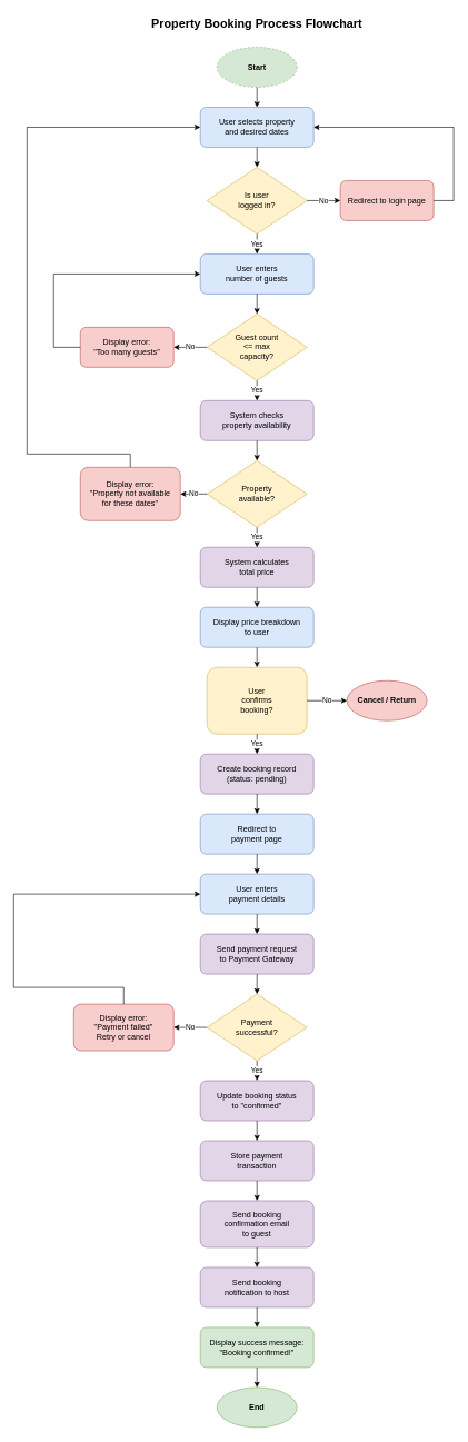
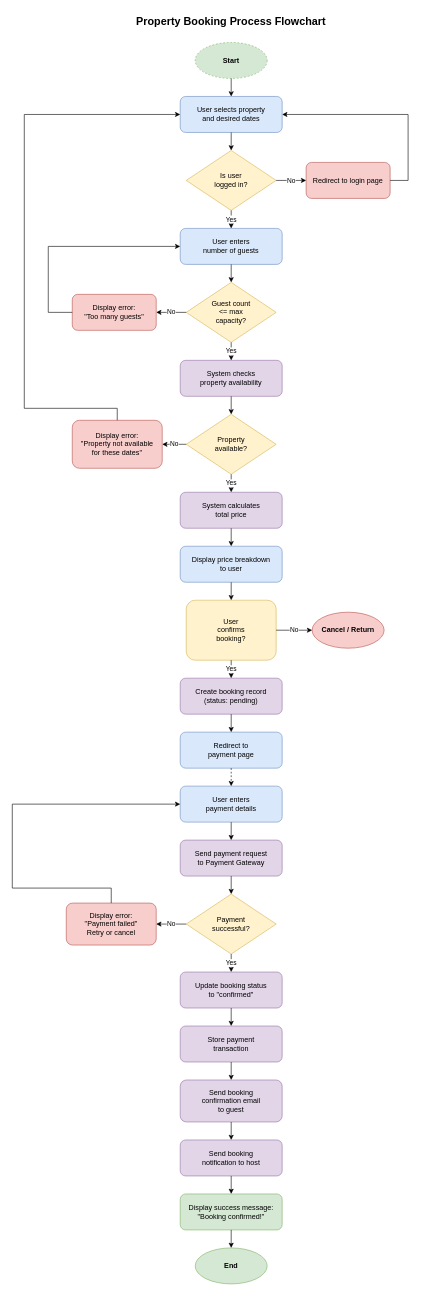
  <mxCell id="0" />
  <mxCell id="1" parent="0" />
  <mxCell id="2" value="Property Booking Process Flowchart" style="text;html=1;strokeColor=none;fillColor=none;align=center;verticalAlign=middle;whiteSpace=wrap;rounded=0;fontSize=18;fontStyle=1" vertex="1" parent="1"><mxGeometry x="185" y="20" width="400" height="30" as="geometry" /></mxCell>
  <mxCell id="3" value="Start" style="ellipse;whiteSpace=wrap;html=1;fillColor=#d5e8d4;strokeColor=#82b366;fontStyle=1;dashed=1;" vertex="1" parent="1"><mxGeometry x="325" y="70" width="120" height="60" as="geometry" /></mxCell>
  <mxCell id="4" value="User selects property&#10;and desired dates" style="rounded=1;whiteSpace=wrap;html=1;fillColor=#dae8fc;strokeColor=#6c8ebf;" vertex="1" parent="1"><mxGeometry x="300" y="160" width="170" height="60" as="geometry" /></mxCell>
  <mxCell id="5" value="Is user&#10;logged in?" style="rhombus;whiteSpace=wrap;html=1;fillColor=#fff2cc;strokeColor=#d6b656;" vertex="1" parent="1"><mxGeometry x="310" y="250" width="150" height="100" as="geometry" /></mxCell>
  <mxCell id="6" value="Redirect to login page" style="rounded=1;whiteSpace=wrap;html=1;fillColor=#f8cecc;strokeColor=#b85450;" vertex="1" parent="1"><mxGeometry x="510" y="270" width="140" height="60" as="geometry" /></mxCell>
  <mxCell id="7" value="User enters&#10;number of guests" style="rounded=1;whiteSpace=wrap;html=1;fillColor=#dae8fc;strokeColor=#6c8ebf;" vertex="1" parent="1"><mxGeometry x="300" y="380" width="170" height="60" as="geometry" /></mxCell>
  <mxCell id="8" value="Guest count&#10;&lt;= max&#10;capacity?" style="rhombus;whiteSpace=wrap;html=1;fillColor=#fff2cc;strokeColor=#d6b656;" vertex="1" parent="1"><mxGeometry x="310" y="470" width="150" height="100" as="geometry" /></mxCell>
  <mxCell id="9" value="Display error:&#10;&quot;Too many guests&quot;" style="rounded=1;whiteSpace=wrap;html=1;fillColor=#f8cecc;strokeColor=#b85450;" vertex="1" parent="1"><mxGeometry x="120" y="490" width="140" height="60" as="geometry" /></mxCell>
  <mxCell id="10" value="System checks&#10;property availability" style="rounded=1;whiteSpace=wrap;html=1;fillColor=#e1d5e7;strokeColor=#9673a6;" vertex="1" parent="1"><mxGeometry x="300" y="600" width="170" height="60" as="geometry" /></mxCell>
  <mxCell id="11" value="Property&#10;available?" style="rhombus;whiteSpace=wrap;html=1;fillColor=#fff2cc;strokeColor=#d6b656;" vertex="1" parent="1"><mxGeometry x="310" y="690" width="150" height="100" as="geometry" /></mxCell>
  <mxCell id="12" value="Display error:&#10;&quot;Property not available&#10;for these dates&quot;" style="rounded=1;whiteSpace=wrap;html=1;fillColor=#f8cecc;strokeColor=#b85450;" vertex="1" parent="1"><mxGeometry x="120" y="700" width="150" height="80" as="geometry" /></mxCell>
  <mxCell id="13" value="System calculates&#10;total price" style="rounded=1;whiteSpace=wrap;html=1;fillColor=#e1d5e7;strokeColor=#9673a6;" vertex="1" parent="1"><mxGeometry x="300" y="820" width="170" height="60" as="geometry" /></mxCell>
  <mxCell id="14" value="Display price breakdown&#10;to user" style="rounded=1;whiteSpace=wrap;html=1;fillColor=#dae8fc;strokeColor=#6c8ebf;" vertex="1" parent="1"><mxGeometry x="300" y="910" width="170" height="60" as="geometry" /></mxCell>
  <mxCell id="15" value="User&#10;confirms&#10;booking?" style="whiteSpace=wrap;html=1;fillColor=#fff2cc;strokeColor=#d6b656;rounded=1;" vertex="1" parent="1"><mxGeometry x="310" y="1000" width="150" height="100" as="geometry" /></mxCell>
  <mxCell id="16" value="Cancel / Return" style="ellipse;whiteSpace=wrap;html=1;fillColor=#f8cecc;strokeColor=#b85450;fontStyle=1" vertex="1" parent="1"><mxGeometry x="520" y="1020" width="120" height="60" as="geometry" /></mxCell>
  <mxCell id="17" value="Create booking record&#10;(status: pending)" style="rounded=1;whiteSpace=wrap;html=1;fillColor=#e1d5e7;strokeColor=#9673a6;" vertex="1" parent="1"><mxGeometry x="300" y="1130" width="170" height="60" as="geometry" /></mxCell>
  <mxCell id="18" value="Redirect to&#10;payment page" style="rounded=1;whiteSpace=wrap;html=1;fillColor=#dae8fc;strokeColor=#6c8ebf;" vertex="1" parent="1"><mxGeometry x="300" y="1220" width="170" height="60" as="geometry" /></mxCell>
  <mxCell id="19" value="User enters&#10;payment details" style="rounded=1;whiteSpace=wrap;html=1;fillColor=#dae8fc;strokeColor=#6c8ebf;" vertex="1" parent="1"><mxGeometry x="300" y="1310" width="170" height="60" as="geometry" /></mxCell>
  <mxCell id="20" value="Send payment request&#10;to Payment Gateway" style="rounded=1;whiteSpace=wrap;html=1;fillColor=#e1d5e7;strokeColor=#9673a6;" vertex="1" parent="1"><mxGeometry x="300" y="1400" width="170" height="60" as="geometry" /></mxCell>
  <mxCell id="21" value="Payment&#10;successful?" style="rhombus;whiteSpace=wrap;html=1;fillColor=#fff2cc;strokeColor=#d6b656;" vertex="1" parent="1"><mxGeometry x="310" y="1490" width="150" height="100" as="geometry" /></mxCell>
  <mxCell id="22" value="Display error:&#10;&quot;Payment failed&quot;&#10;Retry or cancel" style="rounded=1;whiteSpace=wrap;html=1;fillColor=#f8cecc;strokeColor=#b85450;" vertex="1" parent="1"><mxGeometry x="110" y="1505" width="150" height="70" as="geometry" /></mxCell>
  <mxCell id="23" value="Update booking status&#10;to &quot;confirmed&quot;" style="rounded=1;whiteSpace=wrap;html=1;fillColor=#e1d5e7;strokeColor=#9673a6;" vertex="1" parent="1"><mxGeometry x="300" y="1620" width="170" height="60" as="geometry" /></mxCell>
  <mxCell id="24" value="Store payment&#10;transaction" style="rounded=1;whiteSpace=wrap;html=1;fillColor=#e1d5e7;strokeColor=#9673a6;" vertex="1" parent="1"><mxGeometry x="300" y="1710" width="170" height="60" as="geometry" /></mxCell>
  <mxCell id="25" value="Send booking&#10;confirmation email&#10;to guest" style="rounded=1;whiteSpace=wrap;html=1;fillColor=#e1d5e7;strokeColor=#9673a6;" vertex="1" parent="1"><mxGeometry x="300" y="1800" width="170" height="70" as="geometry" /></mxCell>
  <mxCell id="26" value="Send booking&#10;notification to host" style="rounded=1;whiteSpace=wrap;html=1;fillColor=#e1d5e7;strokeColor=#9673a6;" vertex="1" parent="1"><mxGeometry x="300" y="1900" width="170" height="60" as="geometry" /></mxCell>
  <mxCell id="27" value="Display success message:&#10;&quot;Booking confirmed!&quot;" style="rounded=1;whiteSpace=wrap;html=1;fillColor=#d5e8d4;strokeColor=#82b366;" vertex="1" parent="1"><mxGeometry x="300" y="1990" width="170" height="60" as="geometry" /></mxCell>
  <mxCell id="28" value="End" style="ellipse;whiteSpace=wrap;html=1;fillColor=#d5e8d4;strokeColor=#82b366;fontStyle=1" vertex="1" parent="1"><mxGeometry x="325" y="2080" width="120" height="60" as="geometry" /></mxCell>
  <mxCell id="29" value="" style="endArrow=classic;html=1;rounded=0;" edge="1" parent="1" source="3" target="4"><mxGeometry width="50" height="50" relative="1" as="geometry"><mxPoint x="360" y="400" as="sourcePoint" /><mxPoint x="410" y="350" as="targetPoint" /></mxGeometry></mxCell>
  <mxCell id="30" value="" style="endArrow=classic;html=1;rounded=0;" edge="1" parent="1" source="4" target="5"><mxGeometry width="50" height="50" relative="1" as="geometry"><mxPoint x="360" y="400" as="sourcePoint" /><mxPoint x="410" y="350" as="targetPoint" /></mxGeometry></mxCell>
  <mxCell id="31" value="No" style="endArrow=classic;html=1;rounded=0;" edge="1" parent="1" source="5" target="6"><mxGeometry width="50" height="50" relative="1" as="geometry"><mxPoint x="470" y="300" as="sourcePoint" /><mxPoint x="510" y="300" as="targetPoint" /></mxGeometry></mxCell>
  <mxCell id="32" value="" style="endArrow=classic;html=1;rounded=0;exitX=1;exitY=0.5;entryX=1;entryY=0.5;" edge="1" parent="1" source="6" target="4"><mxGeometry width="50" height="50" relative="1" as="geometry"><mxPoint x="660" y="300" as="sourcePoint" /><mxPoint x="660" y="190" as="targetPoint" /><Array as="points"><mxPoint x="680" y="300" /><mxPoint x="680" y="190" /></Array></mxGeometry></mxCell>
  <mxCell id="33" value="Yes" style="endArrow=classic;html=1;rounded=0;" edge="1" parent="1" source="5" target="7"><mxGeometry width="50" height="50" relative="1" as="geometry"><mxPoint x="385" y="360" as="sourcePoint" /><mxPoint x="385" y="380" as="targetPoint" /></mxGeometry></mxCell>
  <mxCell id="34" value="" style="endArrow=classic;html=1;rounded=0;" edge="1" parent="1" source="7" target="8"><mxGeometry width="50" height="50" relative="1" as="geometry"><mxPoint x="360" y="600" as="sourcePoint" /><mxPoint x="410" y="550" as="targetPoint" /></mxGeometry></mxCell>
  <mxCell id="35" value="No" style="endArrow=classic;html=1;rounded=0;" edge="1" parent="1" source="8" target="9"><mxGeometry width="50" height="50" relative="1" as="geometry"><mxPoint x="300" y="520" as="sourcePoint" /><mxPoint x="270" y="520" as="targetPoint" /></mxGeometry></mxCell>
  <mxCell id="36" value="" style="endArrow=classic;html=1;rounded=0;exitX=0;exitY=0.5;entryX=0;entryY=0.5;" edge="1" parent="1" source="9" target="7"><mxGeometry width="50" height="50" relative="1" as="geometry"><mxPoint x="100" y="520" as="sourcePoint" /><mxPoint x="100" y="410" as="targetPoint" /><Array as="points"><mxPoint x="80" y="520" /><mxPoint x="80" y="410" /></Array></mxGeometry></mxCell>
  <mxCell id="37" value="Yes" style="endArrow=classic;html=1;rounded=0;" edge="1" parent="1" source="8" target="10"><mxGeometry width="50" height="50" relative="1" as="geometry"><mxPoint x="385" y="580" as="sourcePoint" /><mxPoint x="385" y="600" as="targetPoint" /></mxGeometry></mxCell>
  <mxCell id="38" value="" style="endArrow=classic;html=1;rounded=0;" edge="1" parent="1" source="10" target="11"><mxGeometry width="50" height="50" relative="1" as="geometry"><mxPoint x="360" y="800" as="sourcePoint" /><mxPoint x="410" y="750" as="targetPoint" /></mxGeometry></mxCell>
  <mxCell id="39" value="No" style="endArrow=classic;html=1;rounded=0;" edge="1" parent="1" source="11" target="12"><mxGeometry width="50" height="50" relative="1" as="geometry"><mxPoint x="300" y="740" as="sourcePoint" /><mxPoint x="270" y="740" as="targetPoint" /></mxGeometry></mxCell>
  <mxCell id="40" value="" style="endArrow=classic;html=1;rounded=0;exitX=0.5;exitY=0;entryX=0;entryY=0.5;" edge="1" parent="1" source="12" target="4"><mxGeometry width="50" height="50" relative="1" as="geometry"><mxPoint x="40" y="700" as="sourcePoint" /><mxPoint x="40" y="190" as="targetPoint" /><Array as="points"><mxPoint x="195" y="680" /><mxPoint x="40" y="680" /><mxPoint x="40" y="190" /></Array></mxGeometry></mxCell>
  <mxCell id="41" value="Yes" style="endArrow=classic;html=1;rounded=0;" edge="1" parent="1" source="11" target="13"><mxGeometry width="50" height="50" relative="1" as="geometry"><mxPoint x="385" y="800" as="sourcePoint" /><mxPoint x="385" y="820" as="targetPoint" /></mxGeometry></mxCell>
  <mxCell id="42" value="" style="endArrow=classic;html=1;rounded=0;" edge="1" parent="1" source="13" target="14"><mxGeometry width="50" height="50" relative="1" as="geometry"><mxPoint x="360" y="1000" as="sourcePoint" /><mxPoint x="410" y="950" as="targetPoint" /></mxGeometry></mxCell>
  <mxCell id="43" value="" style="endArrow=classic;html=1;rounded=0;" edge="1" parent="1" source="14" target="15"><mxGeometry width="50" height="50" relative="1" as="geometry"><mxPoint x="360" y="1100" as="sourcePoint" /><mxPoint x="410" y="1050" as="targetPoint" /></mxGeometry></mxCell>
  <mxCell id="44" value="No" style="endArrow=classic;html=1;rounded=0;" edge="1" parent="1" source="15" target="16"><mxGeometry width="50" height="50" relative="1" as="geometry"><mxPoint x="470" y="1050" as="sourcePoint" /><mxPoint x="520" y="1050" as="targetPoint" /></mxGeometry></mxCell>
  <mxCell id="45" value="Yes" style="endArrow=classic;html=1;rounded=0;" edge="1" parent="1" source="15" target="17"><mxGeometry width="50" height="50" relative="1" as="geometry"><mxPoint x="385" y="1110" as="sourcePoint" /><mxPoint x="385" y="1130" as="targetPoint" /></mxGeometry></mxCell>
  <mxCell id="46" value="" style="endArrow=classic;html=1;rounded=0;" edge="1" parent="1" source="17" target="18"><mxGeometry width="50" height="50" relative="1" as="geometry"><mxPoint x="360" y="1300" as="sourcePoint" /><mxPoint x="410" y="1250" as="targetPoint" /></mxGeometry></mxCell>
- <mxCell id="47" value="" style="endArrow=classic;html=1;rounded=0;" edge="1" parent="1" source="18" target="19"><mxGeometry width="50" height="50" relative="1" as="geometry"><mxPoint x="360" y="1400" as="sourcePoint" /><mxPoint x="410" y="1350" as="targetPoint" /></mxGeometry></mxCell>
+ <mxCell id="47" value="" style="endArrow=classic;html=1;rounded=0;dashed=1;" edge="1" parent="1" source="18" target="19"><mxGeometry width="50" height="50" relative="1" as="geometry"><mxPoint x="360" y="1400" as="sourcePoint" /><mxPoint x="410" y="1350" as="targetPoint" /></mxGeometry></mxCell>
  <mxCell id="48" value="" style="endArrow=classic;html=1;rounded=0;" edge="1" parent="1" source="19" target="20"><mxGeometry width="50" height="50" relative="1" as="geometry"><mxPoint x="360" y="1500" as="sourcePoint" /><mxPoint x="410" y="1450" as="targetPoint" /></mxGeometry></mxCell>
  <mxCell id="49" value="" style="endArrow=classic;html=1;rounded=0;" edge="1" parent="1" source="20" target="21"><mxGeometry width="50" height="50" relative="1" as="geometry"><mxPoint x="360" y="1600" as="sourcePoint" /><mxPoint x="410" y="1550" as="targetPoint" /></mxGeometry></mxCell>
  <mxCell id="50" value="No" style="endArrow=classic;html=1;rounded=0;" edge="1" parent="1" source="21" target="22"><mxGeometry width="50" height="50" relative="1" as="geometry"><mxPoint x="300" y="1540" as="sourcePoint" /><mxPoint x="270" y="1540" as="targetPoint" /></mxGeometry></mxCell>
  <mxCell id="51" value="" style="endArrow=classic;html=1;rounded=0;exitX=0.5;exitY=0;entryX=0;entryY=0.5;" edge="1" parent="1" source="22" target="19"><mxGeometry width="50" height="50" relative="1" as="geometry"><mxPoint x="20" y="1500" as="sourcePoint" /><mxPoint x="20" y="1340" as="targetPoint" /><Array as="points"><mxPoint x="185" y="1480" /><mxPoint x="20" y="1480" /><mxPoint x="20" y="1340" /></Array></mxGeometry></mxCell>
  <mxCell id="52" value="Yes" style="endArrow=classic;html=1;rounded=0;" edge="1" parent="1" source="21" target="23"><mxGeometry width="50" height="50" relative="1" as="geometry"><mxPoint x="385" y="1600" as="sourcePoint" /><mxPoint x="385" y="1620" as="targetPoint" /></mxGeometry></mxCell>
  <mxCell id="53" value="" style="endArrow=classic;html=1;rounded=0;" edge="1" parent="1" source="23" target="24"><mxGeometry width="50" height="50" relative="1" as="geometry"><mxPoint x="360" y="1800" as="sourcePoint" /><mxPoint x="410" y="1750" as="targetPoint" /></mxGeometry></mxCell>
  <mxCell id="54" value="" style="endArrow=classic;html=1;rounded=0;" edge="1" parent="1" source="24" target="25"><mxGeometry width="50" height="50" relative="1" as="geometry"><mxPoint x="360" y="1900" as="sourcePoint" /><mxPoint x="410" y="1850" as="targetPoint" /></mxGeometry></mxCell>
  <mxCell id="55" value="" style="endArrow=classic;html=1;rounded=0;" edge="1" parent="1" source="25" target="26"><mxGeometry width="50" height="50" relative="1" as="geometry"><mxPoint x="360" y="2000" as="sourcePoint" /><mxPoint x="410" y="1950" as="targetPoint" /></mxGeometry></mxCell>
  <mxCell id="56" value="" style="endArrow=classic;html=1;rounded=0;" edge="1" parent="1" source="26" target="27"><mxGeometry width="50" height="50" relative="1" as="geometry"><mxPoint x="360" y="2100" as="sourcePoint" /><mxPoint x="410" y="2050" as="targetPoint" /></mxGeometry></mxCell>
  <mxCell id="57" value="" style="endArrow=classic;html=1;rounded=0;" edge="1" parent="1" source="27" target="28"><mxGeometry width="50" height="50" relative="1" as="geometry"><mxPoint x="360" y="2200" as="sourcePoint" /><mxPoint x="410" y="2150" as="targetPoint" /></mxGeometry></mxCell>
